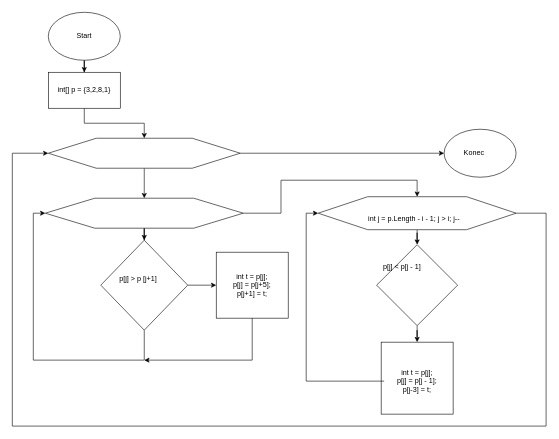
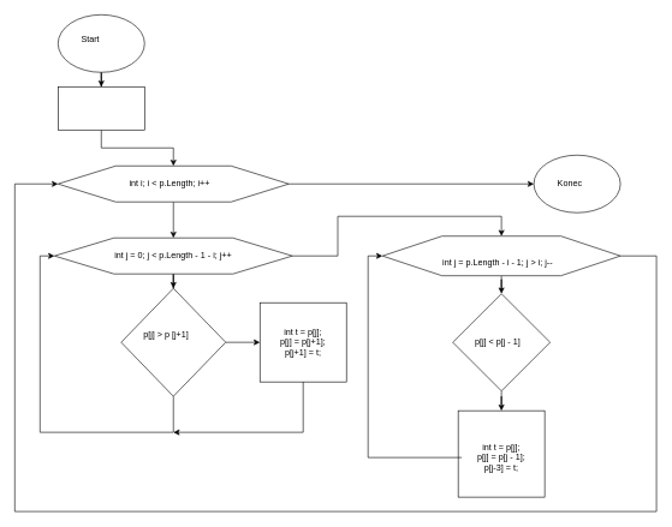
  <mxCell id="0" />
  <mxCell id="1" parent="0" />
  <mxCell id="2" style="edgeStyle=orthogonalEdgeStyle;rounded=0;orthogonalLoop=1;jettySize=auto;html=1;" edge="1" parent="1" source="3" target="6"><mxGeometry relative="1" as="geometry" /></mxCell>
  <mxCell id="3" value="" style="ellipse;whiteSpace=wrap;html=1;" vertex="1" parent="1"><mxGeometry x="80" y="20" width="120" height="80" as="geometry" /></mxCell>
- <mxCell id="4" value="Start" style="text;html=1;strokeColor=none;fillColor=none;align=center;verticalAlign=middle;whiteSpace=wrap;rounded=0;" vertex="1" parent="1"><mxGeometry x="120" y="50" width="40" height="20" as="geometry" /></mxCell>
+ <mxCell id="4" value="Start" style="text;html=1;strokeColor=none;fillColor=none;align=center;verticalAlign=middle;whiteSpace=wrap;rounded=0;" vertex="1" parent="1"><mxGeometry x="105" y="45" width="40" height="20" as="geometry" /></mxCell>
  <mxCell id="5" style="edgeStyle=orthogonalEdgeStyle;rounded=0;orthogonalLoop=1;jettySize=auto;html=1;entryX=0.5;entryY=0;entryDx=0;entryDy=0;" edge="1" parent="1" source="6" target="10"><mxGeometry relative="1" as="geometry" /></mxCell>
  <mxCell id="6" value="" style="rounded=0;whiteSpace=wrap;html=1;" vertex="1" parent="1"><mxGeometry x="80" y="120" width="120" height="60" as="geometry" /></mxCell>
- <mxCell id="7" value="int[] p = {3,2,8,1}" style="text;html=1;strokeColor=none;fillColor=none;align=center;verticalAlign=middle;whiteSpace=wrap;rounded=0;" vertex="1" parent="1"><mxGeometry x="80" y="140" width="120" height="20" as="geometry" /></mxCell>
  <mxCell id="8" style="edgeStyle=orthogonalEdgeStyle;rounded=0;orthogonalLoop=1;jettySize=auto;html=1;entryX=0.5;entryY=0;entryDx=0;entryDy=0;" edge="1" parent="1" source="10" target="14"><mxGeometry relative="1" as="geometry" /></mxCell>
  <mxCell id="9" style="edgeStyle=orthogonalEdgeStyle;rounded=0;orthogonalLoop=1;jettySize=auto;html=1;entryX=0;entryY=0.5;entryDx=0;entryDy=0;" edge="1" parent="1" source="10" target="33"><mxGeometry relative="1" as="geometry" /></mxCell>
  <mxCell id="10" value="" style="shape=hexagon;perimeter=hexagonPerimeter2;whiteSpace=wrap;html=1;" vertex="1" parent="1"><mxGeometry x="80" y="230" width="320" height="50" as="geometry" /></mxCell>
+ <mxCell id="11" value="int i; i &amp;lt; p.Length; i++" style="text;html=1;strokeColor=none;fillColor=none;align=center;verticalAlign=middle;whiteSpace=wrap;rounded=0;" vertex="1" parent="1"><mxGeometry x="110" y="245" width="250" height="20" as="geometry" /></mxCell>
  <mxCell id="12" style="edgeStyle=orthogonalEdgeStyle;rounded=0;orthogonalLoop=1;jettySize=auto;html=1;" edge="1" parent="1" source="14" target="18"><mxGeometry relative="1" as="geometry" /></mxCell>
  <mxCell id="13" style="edgeStyle=orthogonalEdgeStyle;rounded=0;orthogonalLoop=1;jettySize=auto;html=1;entryX=0.5;entryY=0;entryDx=0;entryDy=0;" edge="1" parent="1" source="14" target="25"><mxGeometry relative="1" as="geometry"><Array as="points"><mxPoint x="468" y="355" /><mxPoint x="468" y="300" /><mxPoint x="695" y="300" /></Array></mxGeometry></mxCell>
  <mxCell id="14" value="" style="shape=hexagon;perimeter=hexagonPerimeter2;whiteSpace=wrap;html=1;" vertex="1" parent="1"><mxGeometry x="75" y="330" width="330" height="50" as="geometry" /></mxCell>
+ <mxCell id="15" value="int j = 0; j &amp;lt; p.Length - 1 - i; j++" style="text;html=1;strokeColor=none;fillColor=none;align=center;verticalAlign=middle;whiteSpace=wrap;rounded=0;" vertex="1" parent="1"><mxGeometry x="130" y="345" width="220" height="20" as="geometry" /></mxCell>
  <mxCell id="16" style="edgeStyle=orthogonalEdgeStyle;rounded=0;orthogonalLoop=1;jettySize=auto;html=1;entryX=0;entryY=0.5;entryDx=0;entryDy=0;" edge="1" parent="1" source="18" target="20"><mxGeometry relative="1" as="geometry" /></mxCell>
  <mxCell id="17" style="edgeStyle=orthogonalEdgeStyle;rounded=0;orthogonalLoop=1;jettySize=auto;html=1;entryX=0;entryY=0.5;entryDx=0;entryDy=0;" edge="1" parent="1" source="18" target="14"><mxGeometry relative="1" as="geometry"><Array as="points"><mxPoint x="240" y="600" /><mxPoint x="55" y="600" /><mxPoint x="55" y="355" /></Array></mxGeometry></mxCell>
  <mxCell id="18" value="" style="rhombus;whiteSpace=wrap;html=1;" vertex="1" parent="1"><mxGeometry x="167.5" y="400" width="145" height="150" as="geometry" /></mxCell>
  <mxCell id="19" value="p[j] &amp;gt; p [j+1]" style="text;html=1;strokeColor=none;fillColor=none;align=center;verticalAlign=middle;whiteSpace=wrap;rounded=0;" vertex="1" parent="1"><mxGeometry x="170" y="455" width="120" height="20" as="geometry" /></mxCell>
  <mxCell id="20" value="" style="rounded=0;whiteSpace=wrap;html=1;" vertex="1" parent="1"><mxGeometry x="360" y="420" width="120" height="110" as="geometry" /></mxCell>
  <mxCell id="21" style="edgeStyle=orthogonalEdgeStyle;rounded=0;orthogonalLoop=1;jettySize=auto;html=1;" edge="1" parent="1" source="22"><mxGeometry relative="1" as="geometry"><mxPoint x="240" y="600" as="targetPoint" /><Array as="points"><mxPoint x="420" y="600" /></Array></mxGeometry></mxCell>
- <mxCell id="22" value="int t = p[j];&lt;br&gt;p[j] = p[j+5];&lt;br&gt;p[j+1] = t;" style="text;html=1;strokeColor=none;fillColor=none;align=center;verticalAlign=middle;whiteSpace=wrap;rounded=0;" vertex="1" parent="1"><mxGeometry x="360" y="420" width="120" height="110" as="geometry" /></mxCell>
+ <mxCell id="22" value="int t = p[j];&lt;br&gt;p[j] = p[j+1];&lt;br&gt;p[j+1] = t;" style="text;html=1;strokeColor=none;fillColor=none;align=center;verticalAlign=middle;whiteSpace=wrap;rounded=0;" vertex="1" parent="1"><mxGeometry x="360" y="420" width="120" height="110" as="geometry" /></mxCell>
  <mxCell id="23" style="edgeStyle=orthogonalEdgeStyle;rounded=0;orthogonalLoop=1;jettySize=auto;html=1;entryX=0.5;entryY=0;entryDx=0;entryDy=0;" edge="1" parent="1" source="25" target="28"><mxGeometry relative="1" as="geometry" /></mxCell>
  <mxCell id="24" style="edgeStyle=orthogonalEdgeStyle;rounded=0;orthogonalLoop=1;jettySize=auto;html=1;entryX=0;entryY=0.5;entryDx=0;entryDy=0;" edge="1" parent="1" source="25" target="10"><mxGeometry relative="1" as="geometry"><Array as="points"><mxPoint x="910" y="355" /><mxPoint x="910" y="710" /><mxPoint x="20" y="710" /><mxPoint x="20" y="255" /></Array></mxGeometry></mxCell>
  <mxCell id="25" value="" style="shape=hexagon;perimeter=hexagonPerimeter2;whiteSpace=wrap;html=1;" vertex="1" parent="1"><mxGeometry x="530" y="327.5" width="330" height="55" as="geometry" /></mxCell>
  <mxCell id="26" value="int j = p.Length - i - 1; j &amp;gt; i; j--" style="text;html=1;strokeColor=none;fillColor=none;align=center;verticalAlign=middle;whiteSpace=wrap;rounded=0;" vertex="1" parent="1"><mxGeometry x="565" y="355" width="250" height="20" as="geometry" /></mxCell>
  <mxCell id="27" style="edgeStyle=orthogonalEdgeStyle;rounded=0;orthogonalLoop=1;jettySize=auto;html=1;entryX=0.5;entryY=0;entryDx=0;entryDy=0;" edge="1" parent="1" source="28" target="30"><mxGeometry relative="1" as="geometry" /></mxCell>
  <mxCell id="28" value="" style="rhombus;whiteSpace=wrap;html=1;" vertex="1" parent="1"><mxGeometry x="627.5" y="407.5" width="135" height="135" as="geometry" /></mxCell>
- <mxCell id="29" value="p[j] &amp;lt; p[j - 1]" style="text;html=1;strokeColor=none;fillColor=none;align=center;verticalAlign=middle;whiteSpace=wrap;rounded=0;" vertex="1" parent="1"><mxGeometry x="630" y="435" width="80" height="20" as="geometry" /></mxCell>
+ <mxCell id="29" value="p[j] &amp;lt; p[j - 1]" style="text;html=1;strokeColor=none;fillColor=none;align=center;verticalAlign=middle;whiteSpace=wrap;rounded=0;" vertex="1" parent="1"><mxGeometry x="650" y="465" width="80" height="20" as="geometry" /></mxCell>
  <mxCell id="30" value="" style="rounded=0;whiteSpace=wrap;html=1;" vertex="1" parent="1"><mxGeometry x="635" y="570" width="120" height="120" as="geometry" /></mxCell>
  <mxCell id="31" style="edgeStyle=orthogonalEdgeStyle;rounded=0;orthogonalLoop=1;jettySize=auto;html=1;entryX=0;entryY=0.5;entryDx=0;entryDy=0;" edge="1" parent="1" source="32" target="25"><mxGeometry relative="1" as="geometry"><Array as="points"><mxPoint x="510" y="635" /><mxPoint x="510" y="355" /></Array></mxGeometry></mxCell>
  <mxCell id="32" value="int t = p[j];&lt;br&gt;p[j] = p[j - 1];&lt;br&gt;p[j-3] = t;" style="text;html=1;strokeColor=none;fillColor=none;align=center;verticalAlign=middle;whiteSpace=wrap;rounded=0;" vertex="1" parent="1"><mxGeometry x="640" y="580" width="110" height="110" as="geometry" /></mxCell>
  <mxCell id="33" value="" style="ellipse;whiteSpace=wrap;html=1;" vertex="1" parent="1"><mxGeometry x="740" y="215" width="120" height="80" as="geometry" /></mxCell>
  <mxCell id="34" value="Konec" style="text;html=1;strokeColor=none;fillColor=none;align=center;verticalAlign=middle;whiteSpace=wrap;rounded=0;" vertex="1" parent="1"><mxGeometry x="770" y="245" width="40" height="20" as="geometry" /></mxCell>
